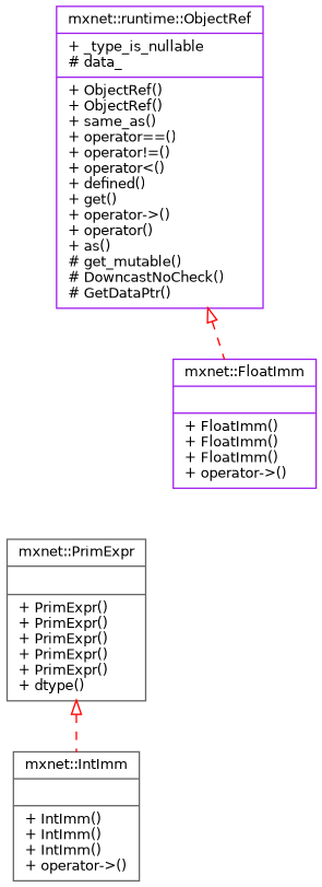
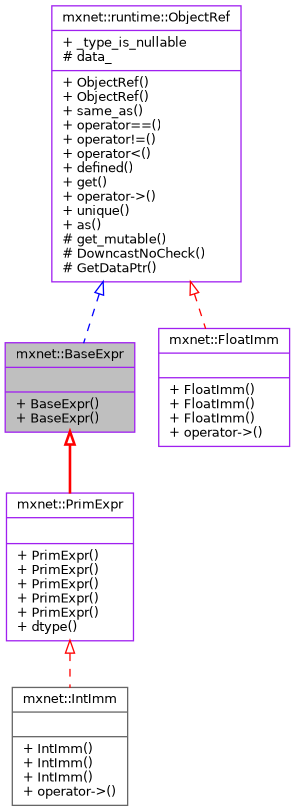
  digraph {
    node [color=purple fillcolor=white fontname=Helvetica fontsize=10 shape=record style=filled]
    edge [arrowtail=onormal color=red dir=back fontname=Helvetica fontsize=10 labelfontname=Helvetica labelfontsize=10 style=dashed]
-   n2 [color=gray40 height=0.2 label="{mxnet::PrimExpr\n||+ PrimExpr()\l+ PrimExpr()\l+ PrimExpr()\l+ PrimExpr()\l+ PrimExpr()\l+ dtype()\l}" width=0.4]
+   n1 [fillcolor=grey75 fontcolor=black height=0.2 label="{mxnet::BaseExpr\n||+ BaseExpr()\l+ BaseExpr()\l}" width=0.4]
+   n2 [height=0.2 label="{mxnet::PrimExpr\n||+ PrimExpr()\l+ PrimExpr()\l+ PrimExpr()\l+ PrimExpr()\l+ PrimExpr()\l+ dtype()\l}" width=0.4]
    n3 [color=gray40 height=0.2 label="{mxnet::IntImm\n||+ IntImm()\l+ IntImm()\l+ IntImm()\l+ operator-\>()\l}" width=0.4]
-   n4 [height=0.2 label="{mxnet::runtime::ObjectRef\n|+ _type_is_nullable\l# data_\l|+ ObjectRef()\l+ ObjectRef()\l+ same_as()\l+ operator==()\l+ operator!=()\l+ operator\<()\l+ defined()\l+ get()\l+ operator-\>()\l+ operator()\l+ as()\l# get_mutable()\l# DowncastNoCheck()\l# GetDataPtr()\l}" width=0.4]
+   n4 [height=0.2 label="{mxnet::runtime::ObjectRef\n|+ _type_is_nullable\l# data_\l|+ ObjectRef()\l+ ObjectRef()\l+ same_as()\l+ operator==()\l+ operator!=()\l+ operator\<()\l+ defined()\l+ get()\l+ operator-\>()\l+ unique()\l+ as()\l# get_mutable()\l# DowncastNoCheck()\l# GetDataPtr()\l}" width=0.4]
    n5 [height=0.2 label="{mxnet::FloatImm\n||+ FloatImm()\l+ FloatImm()\l+ FloatImm()\l+ operator-\>()\l}" width=0.4]
+   n1 -> n2 [style=bold]
    n2 -> n3
+   n4 -> n1 [color=blue]
    n4 -> n5
  }
